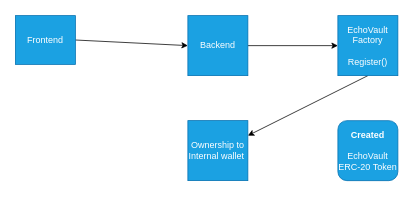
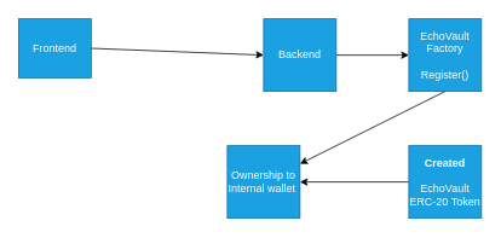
  <mxCell id="0" />
  <mxCell id="1" parent="0" />
  <mxCell id="2" style="edgeStyle=none;html=1;exitX=1;exitY=0.5;exitDx=0;exitDy=0;entryX=0;entryY=0.5;entryDx=0;entryDy=0;" edge="1" parent="1" source="3" target="5"><mxGeometry relative="1" as="geometry"><mxPoint x="250" y="60" as="targetPoint" /></mxGeometry></mxCell>
  <mxCell id="3" value="Frontend" style="whiteSpace=wrap;html=1;aspect=fixed;fillColor=#1ba1e2;fontColor=#ffffff;strokeColor=#006EAF;" vertex="1" parent="1"><mxGeometry x="20" y="20" width="80" height="65" as="geometry" /></mxCell>
  <mxCell id="4" style="edgeStyle=none;html=1;exitX=1;exitY=0.5;exitDx=0;exitDy=0;" edge="1" parent="1" source="5" target="7"><mxGeometry relative="1" as="geometry" /></mxCell>
- <mxCell id="5" value="Backend" style="whiteSpace=wrap;html=1;aspect=fixed;fillColor=#1ba1e2;fontColor=#ffffff;strokeColor=#006EAF;" vertex="1" parent="1"><mxGeometry x="250" y="20" width="80" height="80" as="geometry" /></mxCell>
+ <mxCell id="5" value="Backend" style="whiteSpace=wrap;html=1;aspect=fixed;fillColor=#1ba1e2;fontColor=#ffffff;strokeColor=#006EAF;" vertex="1" parent="1"><mxGeometry x="290" y="20" width="80" height="80" as="geometry" /></mxCell>
  <mxCell id="6" style="edgeStyle=none;html=1;exitX=0.5;exitY=1;exitDx=0;exitDy=0;" edge="1" parent="1" source="7" target="10"><mxGeometry relative="1" as="geometry" /></mxCell>
  <mxCell id="7" value="EchoVault&lt;br&gt;Factory&lt;br&gt;&lt;br&gt;Register()" style="whiteSpace=wrap;html=1;aspect=fixed;fillColor=#1ba1e2;fontColor=#ffffff;strokeColor=#006EAF;" vertex="1" parent="1"><mxGeometry x="450" y="20" width="80" height="80" as="geometry" /></mxCell>
- <mxCell id="9" value="&lt;b&gt;Created&lt;br&gt;&lt;/b&gt;&lt;br&gt;EchoVault&lt;br&gt;ERC-20 Token" style="whiteSpace=wrap;html=1;aspect=fixed;fillColor=#1ba1e2;fontColor=#ffffff;strokeColor=#006EAF;rounded=1;" vertex="1" parent="1"><mxGeometry x="450" y="160" width="80" height="80" as="geometry" /></mxCell>
+ <mxCell id="8" style="edgeStyle=none;html=1;entryX=1;entryY=0.5;entryDx=0;entryDy=0;" edge="1" parent="1" source="9" target="10"><mxGeometry relative="1" as="geometry"><mxPoint x="330" y="200" as="targetPoint" /></mxGeometry></mxCell>
+ <mxCell id="9" value="&lt;b&gt;Created&lt;br&gt;&lt;/b&gt;&lt;br&gt;EchoVault&lt;br&gt;ERC-20 Token" style="whiteSpace=wrap;html=1;aspect=fixed;fillColor=#1ba1e2;fontColor=#ffffff;strokeColor=#006EAF;" vertex="1" parent="1"><mxGeometry x="450" y="160" width="80" height="80" as="geometry" /></mxCell>
  <mxCell id="10" value="Ownership to&lt;br&gt;Internal wallet&amp;nbsp;" style="whiteSpace=wrap;html=1;aspect=fixed;fillColor=#1ba1e2;fontColor=#ffffff;strokeColor=#006EAF;" vertex="1" parent="1"><mxGeometry x="250" y="160" width="80" height="80" as="geometry" /></mxCell>
